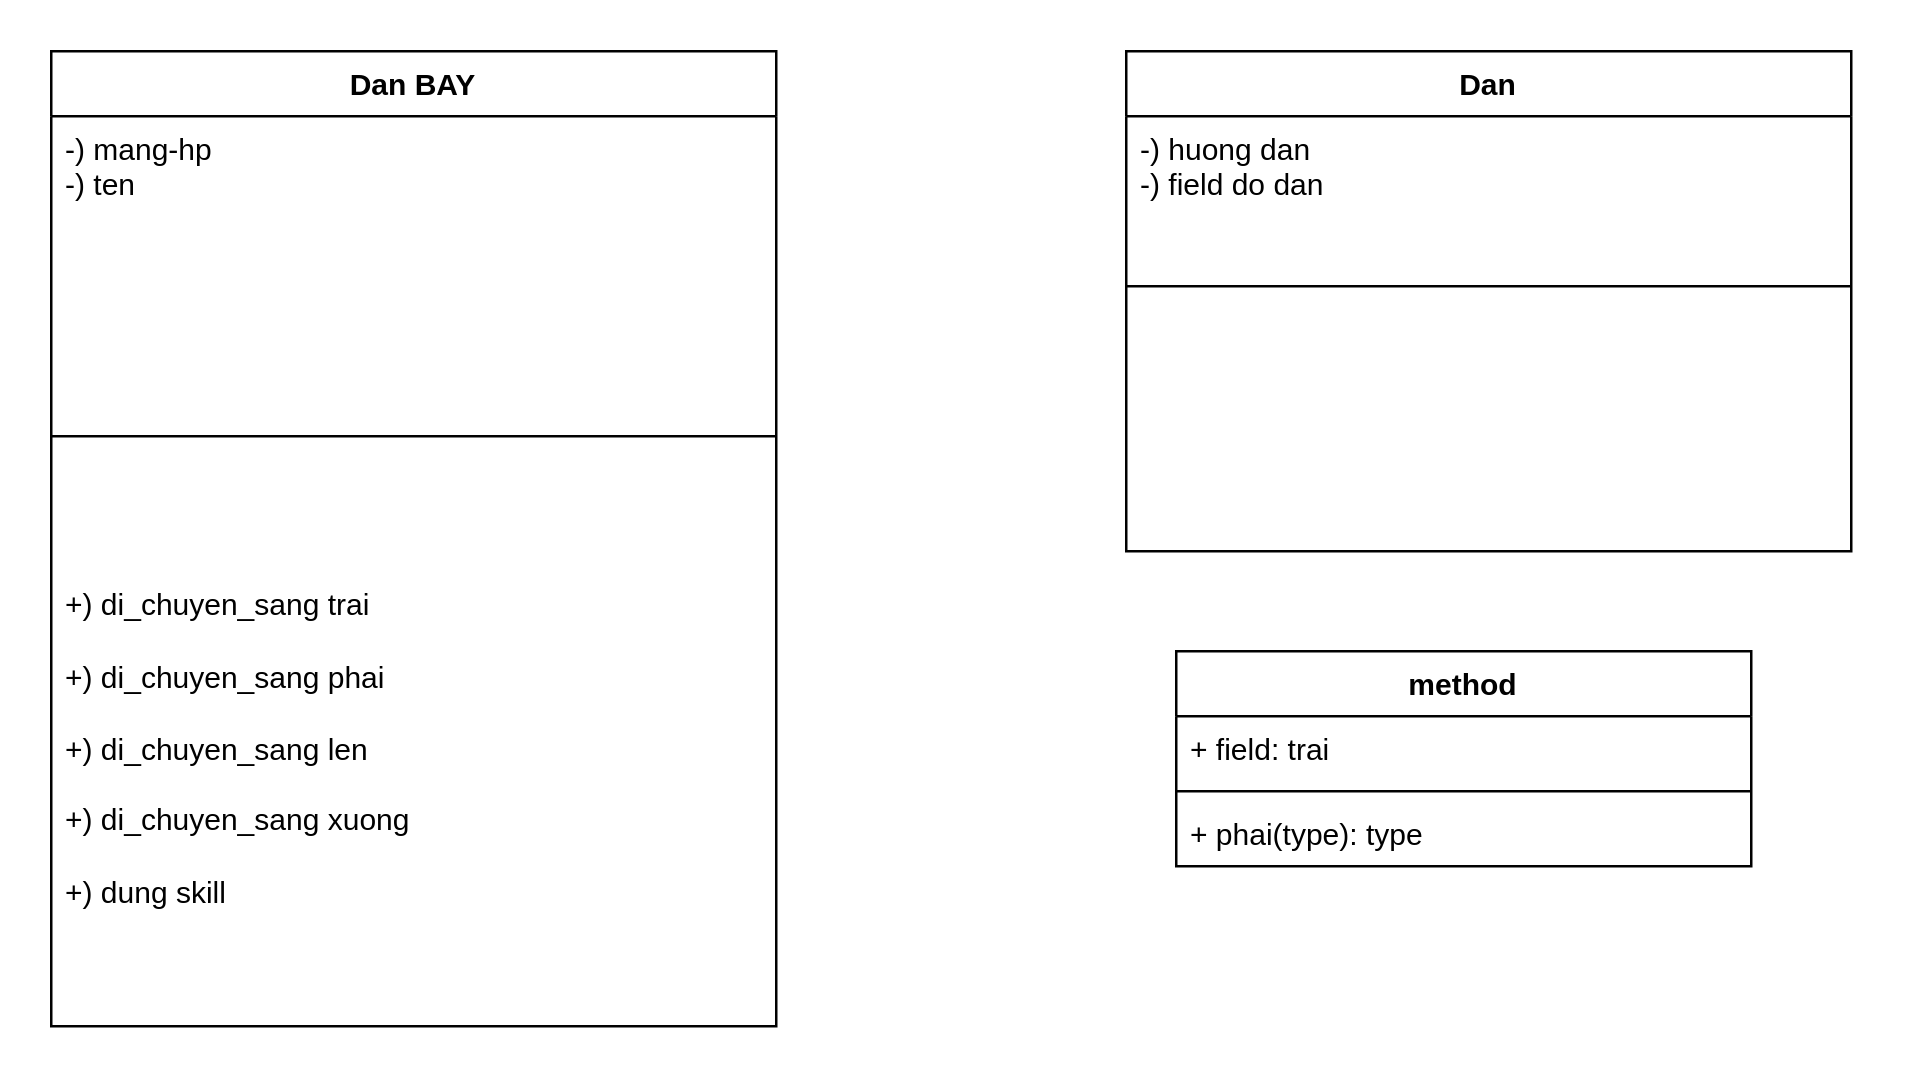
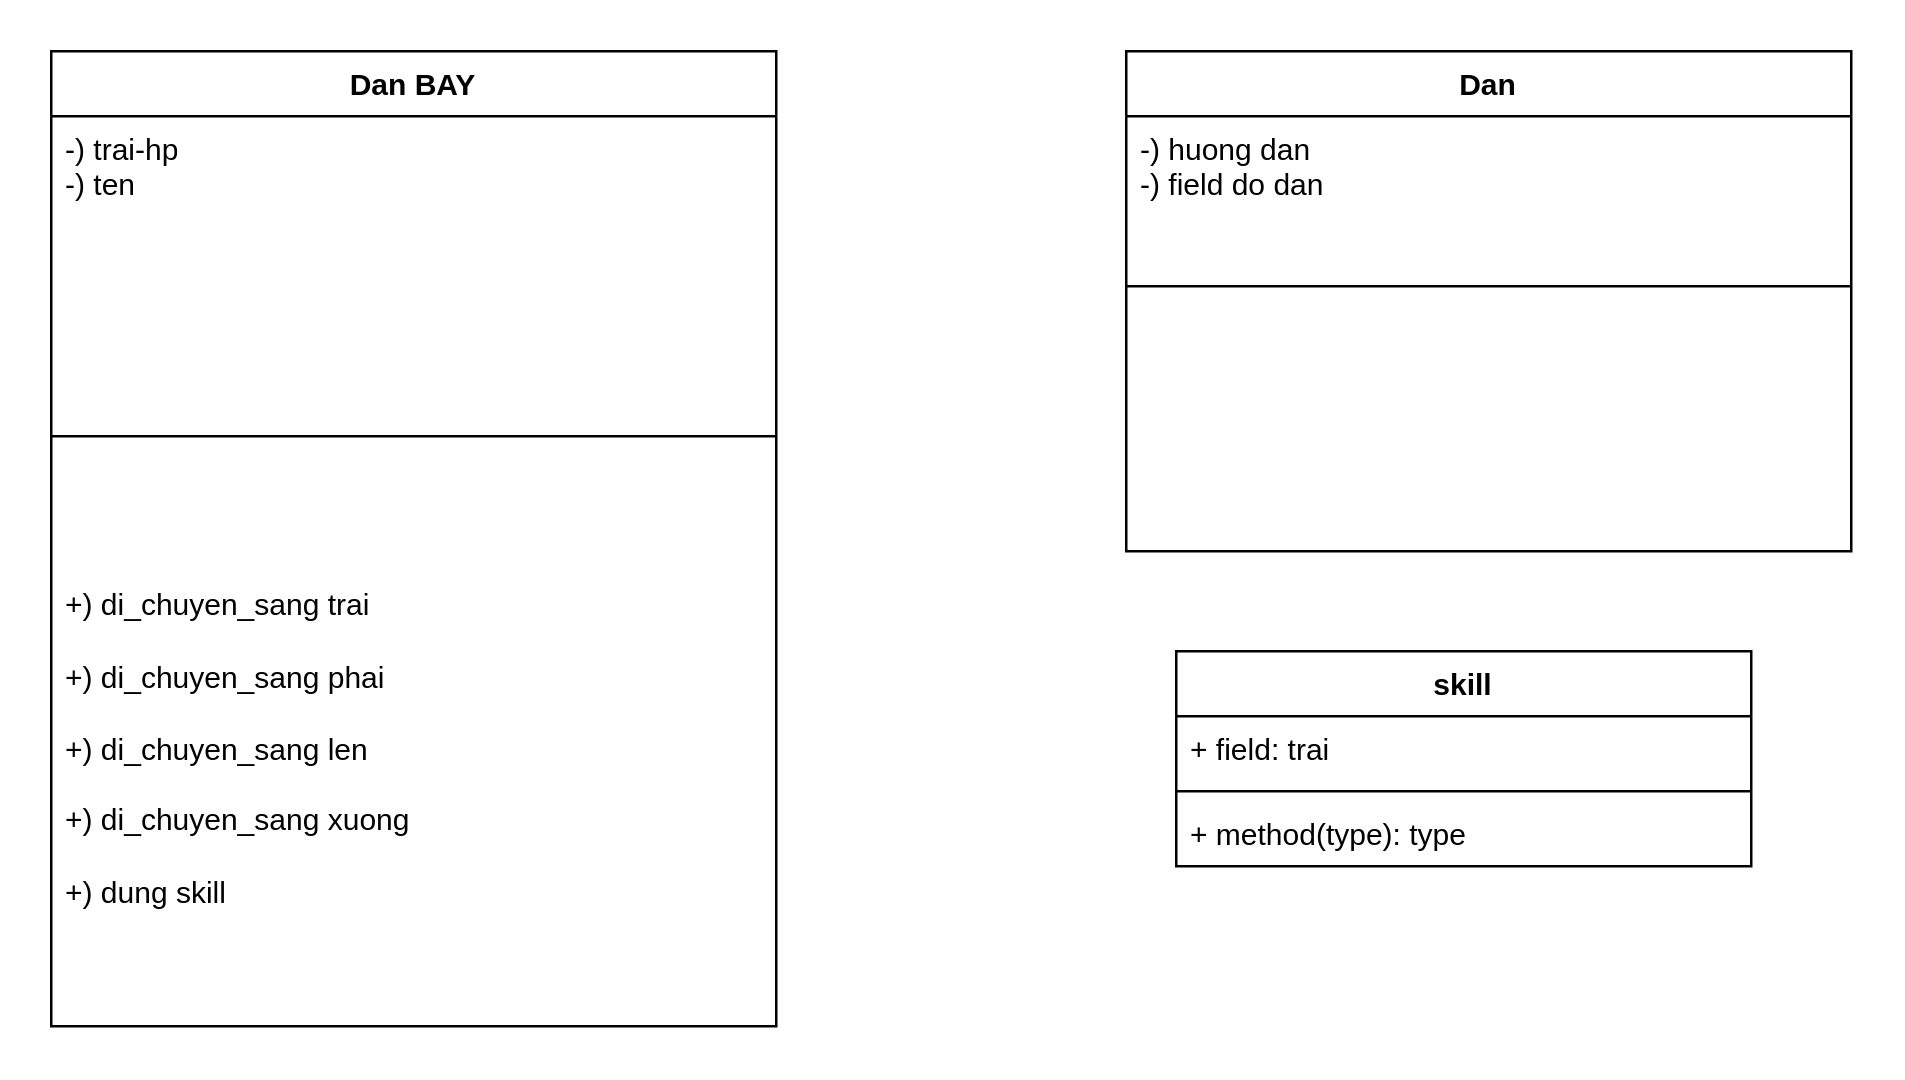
  <mxCell id="0" />
  <mxCell id="1" parent="0" />
  <mxCell id="2" value="Dan BAY" style="swimlane;fontStyle=1;align=center;verticalAlign=top;childLayout=stackLayout;horizontal=1;startSize=26;horizontalStack=0;resizeParent=1;resizeParentMax=0;resizeLast=0;collapsible=1;marginBottom=0;whiteSpace=wrap;html=1;" vertex="1" parent="1"><mxGeometry x="20" y="20" width="290" height="390" as="geometry" /></mxCell>
- <mxCell id="3" value="-) mang-hp&lt;div&gt;-) ten&lt;/div&gt;&lt;div&gt;&lt;br&gt;&lt;/div&gt;" style="text;strokeColor=none;fillColor=none;align=left;verticalAlign=top;spacingLeft=4;spacingRight=4;overflow=hidden;rotatable=0;points=[[0,0.5],[1,0.5]];portConstraint=eastwest;whiteSpace=wrap;html=1;" vertex="1" parent="2"><mxGeometry y="26" width="290" height="74" as="geometry" /></mxCell>
+ <mxCell id="3" value="-) trai-hp&lt;div&gt;-) ten&lt;/div&gt;&lt;div&gt;&lt;br&gt;&lt;/div&gt;" style="text;strokeColor=none;fillColor=none;align=left;verticalAlign=top;spacingLeft=4;spacingRight=4;overflow=hidden;rotatable=0;points=[[0,0.5],[1,0.5]];portConstraint=eastwest;whiteSpace=wrap;html=1;" vertex="1" parent="2"><mxGeometry y="26" width="290" height="74" as="geometry" /></mxCell>
  <mxCell id="4" value="" style="line;strokeWidth=1;fillColor=none;align=left;verticalAlign=middle;spacingTop=-1;spacingLeft=3;spacingRight=3;rotatable=0;labelPosition=right;points=[];portConstraint=eastwest;strokeColor=inherit;" vertex="1" parent="2"><mxGeometry y="100" width="290" height="108" as="geometry" /></mxCell>
  <mxCell id="5" value="+) di_chuyen_sang trai&lt;div&gt;&lt;br&gt;&lt;/div&gt;&lt;div&gt;+) di_chuyen_sang phai&lt;div&gt;&lt;br&gt;&lt;/div&gt;&lt;/div&gt;&lt;div&gt;+) di_chuyen_sang len&lt;div&gt;&lt;br&gt;&lt;/div&gt;&lt;/div&gt;&lt;div&gt;+) di_chuyen_sang xuong&lt;/div&gt;&lt;div&gt;&lt;br&gt;&lt;/div&gt;&lt;div&gt;+) dung skill&lt;br&gt;&lt;div&gt;&lt;br&gt;&lt;/div&gt;&lt;/div&gt;" style="text;strokeColor=none;fillColor=none;align=left;verticalAlign=top;spacingLeft=4;spacingRight=4;overflow=hidden;rotatable=0;points=[[0,0.5],[1,0.5]];portConstraint=eastwest;whiteSpace=wrap;html=1;" vertex="1" parent="2"><mxGeometry y="208" width="290" height="182" as="geometry" /></mxCell>
  <mxCell id="6" value="Dan" style="swimlane;fontStyle=1;align=center;verticalAlign=top;childLayout=stackLayout;horizontal=1;startSize=26;horizontalStack=0;resizeParent=1;resizeParentMax=0;resizeLast=0;collapsible=1;marginBottom=0;whiteSpace=wrap;html=1;" vertex="1" parent="1"><mxGeometry x="450" y="20" width="290" height="200" as="geometry" /></mxCell>
  <mxCell id="7" value="-) huong dan&lt;div&gt;-) field do dan&lt;/div&gt;&lt;div&gt;&lt;br&gt;&lt;/div&gt;" style="text;strokeColor=none;fillColor=none;align=left;verticalAlign=top;spacingLeft=4;spacingRight=4;overflow=hidden;rotatable=0;points=[[0,0.5],[1,0.5]];portConstraint=eastwest;whiteSpace=wrap;html=1;" vertex="1" parent="6"><mxGeometry y="26" width="290" height="64" as="geometry" /></mxCell>
  <mxCell id="8" value="" style="line;strokeWidth=1;fillColor=none;align=left;verticalAlign=middle;spacingTop=-1;spacingLeft=3;spacingRight=3;rotatable=0;labelPosition=right;points=[];portConstraint=eastwest;strokeColor=inherit;" vertex="1" parent="6"><mxGeometry y="90" width="290" height="8" as="geometry" /></mxCell>
  <mxCell id="9" value="&lt;div&gt;&lt;br&gt;&lt;/div&gt;" style="text;strokeColor=none;fillColor=none;align=left;verticalAlign=top;spacingLeft=4;spacingRight=4;overflow=hidden;rotatable=0;points=[[0,0.5],[1,0.5]];portConstraint=eastwest;whiteSpace=wrap;html=1;" vertex="1" parent="6"><mxGeometry y="98" width="290" height="102" as="geometry" /></mxCell>
- <mxCell id="10" value="method&lt;div&gt;&lt;br&gt;&lt;/div&gt;" style="swimlane;fontStyle=1;align=center;verticalAlign=top;childLayout=stackLayout;horizontal=1;startSize=26;horizontalStack=0;resizeParent=1;resizeParentMax=0;resizeLast=0;collapsible=1;marginBottom=0;whiteSpace=wrap;html=1;" vertex="1" parent="1"><mxGeometry x="470" y="260" width="230" height="86" as="geometry" /></mxCell>
+ <mxCell id="10" value="skill&lt;div&gt;&lt;br&gt;&lt;/div&gt;" style="swimlane;fontStyle=1;align=center;verticalAlign=top;childLayout=stackLayout;horizontal=1;startSize=26;horizontalStack=0;resizeParent=1;resizeParentMax=0;resizeLast=0;collapsible=1;marginBottom=0;whiteSpace=wrap;html=1;" vertex="1" parent="1"><mxGeometry x="470" y="260" width="230" height="86" as="geometry" /></mxCell>
  <mxCell id="11" value="+ field: trai" style="text;strokeColor=none;fillColor=none;align=left;verticalAlign=top;spacingLeft=4;spacingRight=4;overflow=hidden;rotatable=0;points=[[0,0.5],[1,0.5]];portConstraint=eastwest;whiteSpace=wrap;html=1;" vertex="1" parent="10"><mxGeometry y="26" width="230" height="26" as="geometry" /></mxCell>
  <mxCell id="12" value="" style="line;strokeWidth=1;fillColor=none;align=left;verticalAlign=middle;spacingTop=-1;spacingLeft=3;spacingRight=3;rotatable=0;labelPosition=right;points=[];portConstraint=eastwest;strokeColor=inherit;" vertex="1" parent="10"><mxGeometry y="52" width="230" height="8" as="geometry" /></mxCell>
- <mxCell id="13" value="+ phai(type): type" style="text;strokeColor=none;fillColor=none;align=left;verticalAlign=top;spacingLeft=4;spacingRight=4;overflow=hidden;rotatable=0;points=[[0,0.5],[1,0.5]];portConstraint=eastwest;whiteSpace=wrap;html=1;" vertex="1" parent="10"><mxGeometry y="60" width="230" height="26" as="geometry" /></mxCell>
+ <mxCell id="13" value="+ method(type): type" style="text;strokeColor=none;fillColor=none;align=left;verticalAlign=top;spacingLeft=4;spacingRight=4;overflow=hidden;rotatable=0;points=[[0,0.5],[1,0.5]];portConstraint=eastwest;whiteSpace=wrap;html=1;" vertex="1" parent="10"><mxGeometry y="60" width="230" height="26" as="geometry" /></mxCell>
